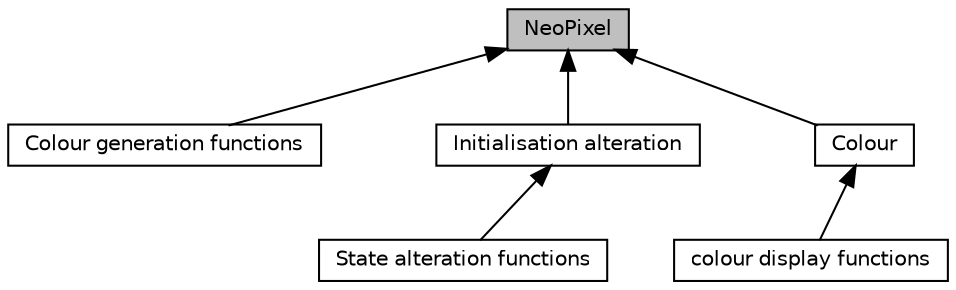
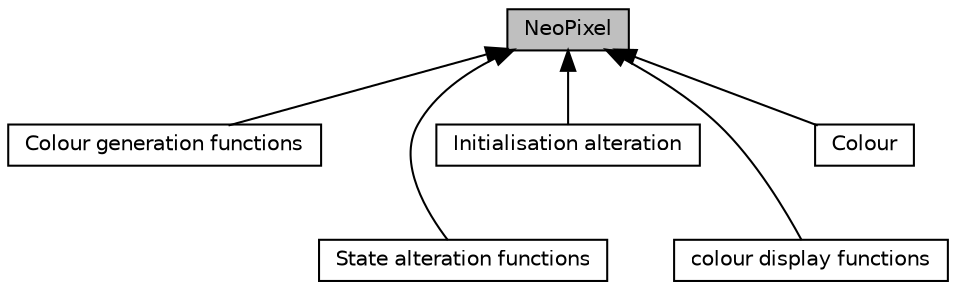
  digraph {
    rankdir=TB
    node [color=black fillcolor=white fontname=Helvetica fontsize=10 shape=record style=filled]
    edge [dir=back fontname=Helvetica fontsize=10 labelfontname=Helvetica labelfontsize=10 shape=plaintext style=solid]
    n1 [height=0.2 label="Colour generation functions" width=0.4]
    n2 [fillcolor=grey75 fontcolor=black height=0.2 label=NeoPixel width=0.4]
    n3 [height=0.2 label="State alteration functions" width=0.4]
    n4 [height=0.2 label="Initialisation alteration" width=0.4]
    n5 [height=0.2 label="colour display functions" width=0.4]
    n6 [height=0.2 label=Colour width=0.4]
    n2 -> n1
-   n4 -> n3
+   n2 -> n3
    n2 -> n4
-   n6 -> n5
+   n2 -> n5
    n2 -> n6
  }
